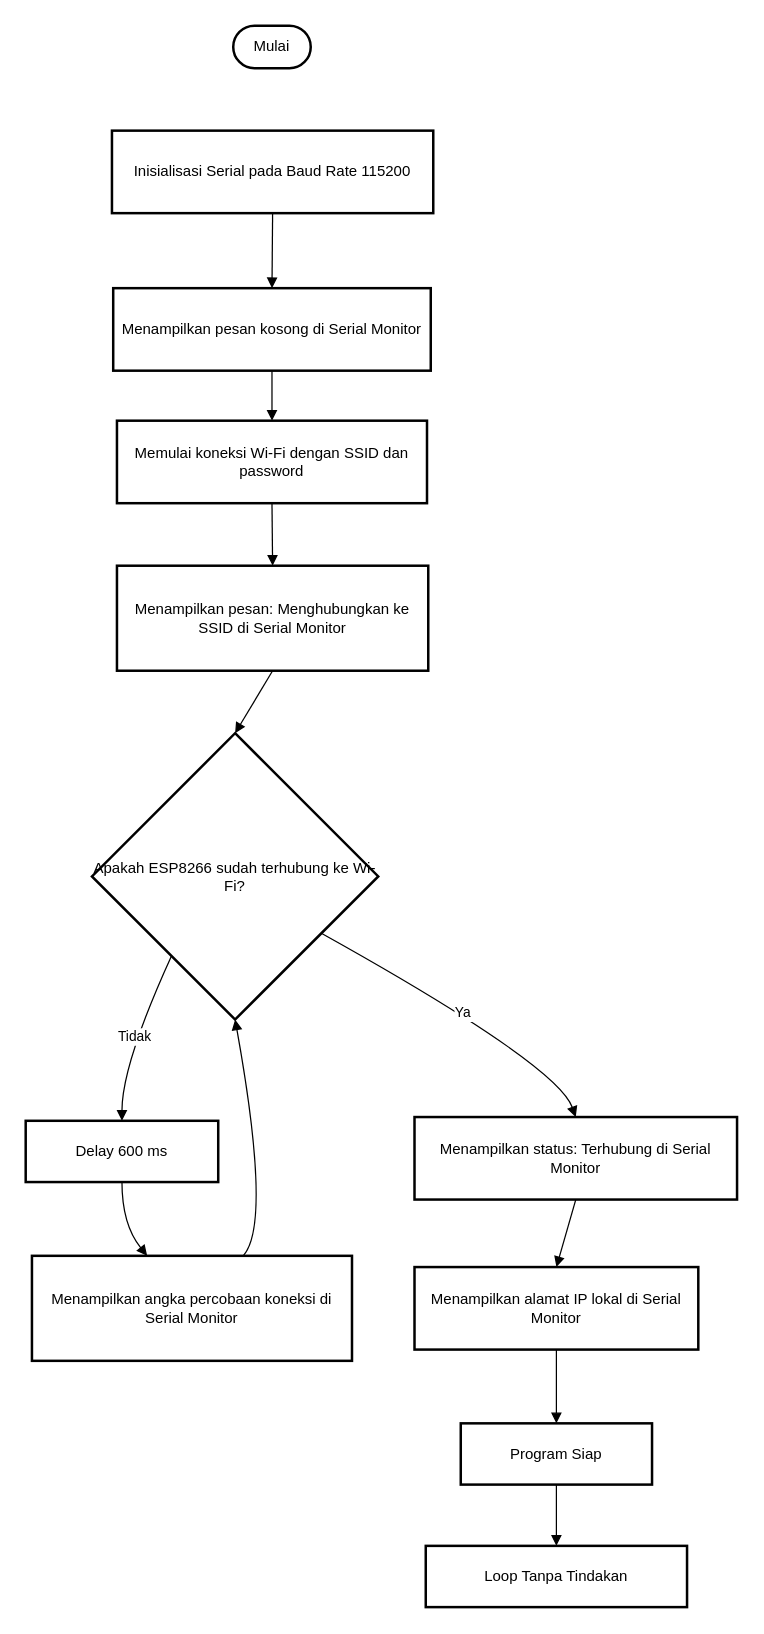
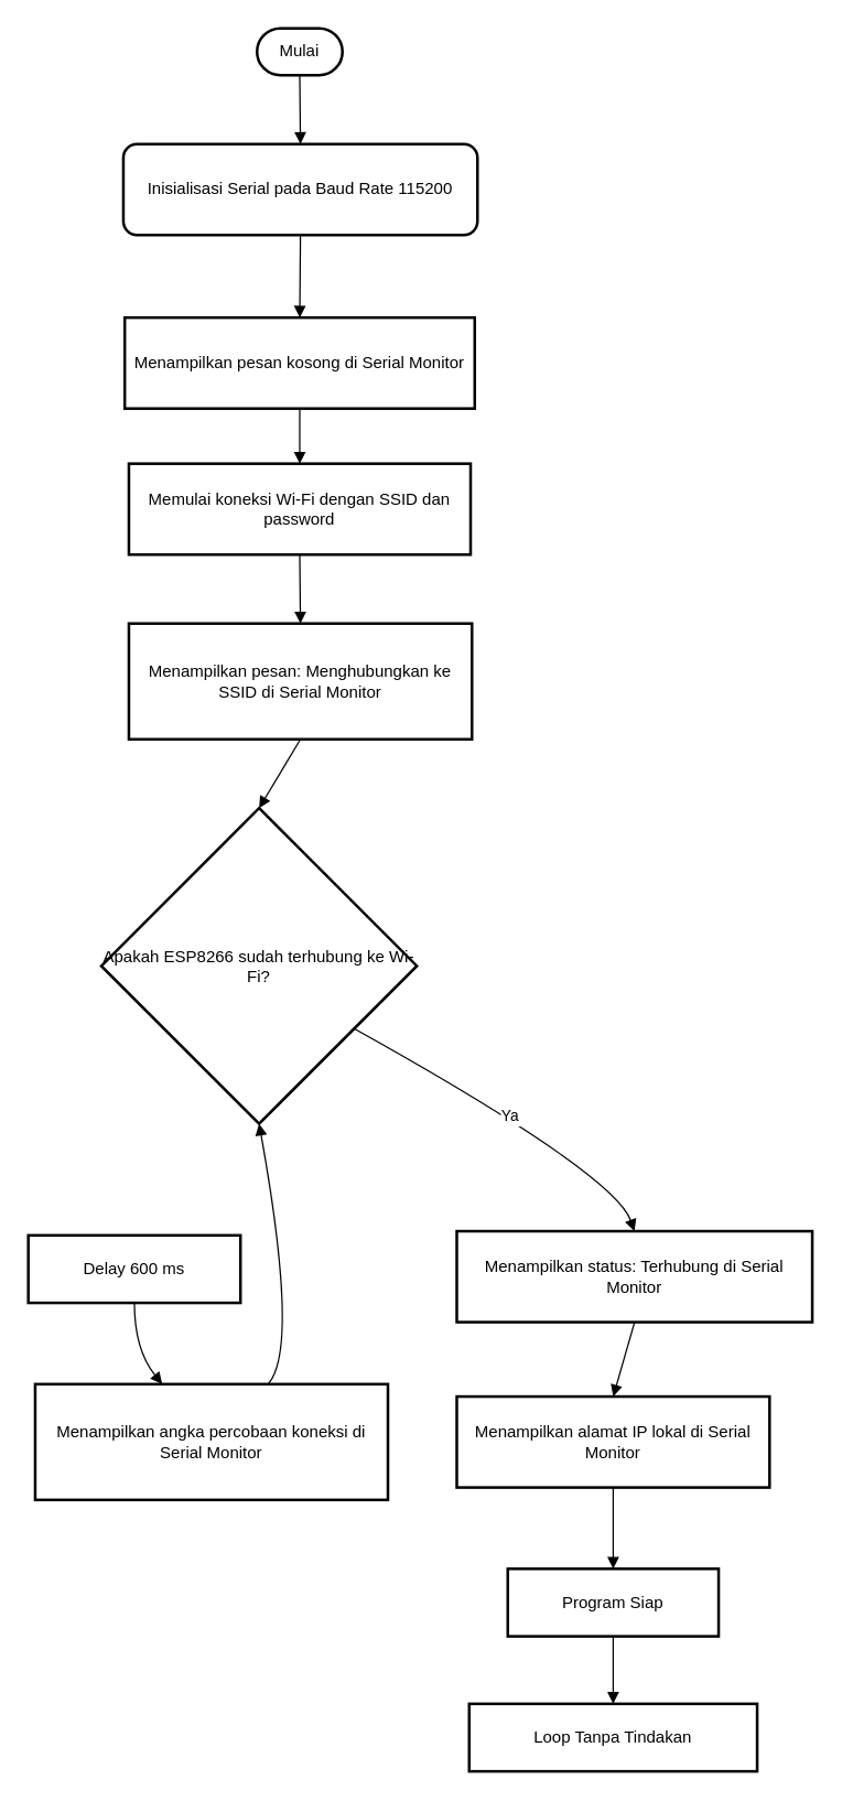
  <mxCell id="0" />
  <mxCell id="1" parent="0" />
  <mxCell id="2" value="Mulai" style="rounded=1;whiteSpace=wrap;arcSize=50;strokeWidth=2;" vertex="1" parent="1"><mxGeometry x="186" y="20" width="62" height="34" as="geometry" /></mxCell>
- <mxCell id="3" value="Inisialisasi Serial pada Baud Rate 115200" style="whiteSpace=wrap;strokeWidth=2;" vertex="1" parent="1"><mxGeometry x="89" y="104" width="257" height="66" as="geometry" /></mxCell>
+ <mxCell id="3" value="Inisialisasi Serial pada Baud Rate 115200" style="whiteSpace=wrap;strokeWidth=2;rounded=1;" vertex="1" parent="1"><mxGeometry x="89" y="104" width="257" height="66" as="geometry" /></mxCell>
  <mxCell id="4" value="Menampilkan pesan kosong di Serial Monitor" style="whiteSpace=wrap;strokeWidth=2;" vertex="1" parent="1"><mxGeometry x="90" y="230" width="254" height="66" as="geometry" /></mxCell>
  <mxCell id="5" value="Memulai koneksi Wi-Fi dengan SSID dan password" style="whiteSpace=wrap;strokeWidth=2;" vertex="1" parent="1"><mxGeometry x="93" y="336" width="248" height="66" as="geometry" /></mxCell>
  <mxCell id="6" value="Menampilkan pesan: Menghubungkan ke SSID di Serial Monitor" style="whiteSpace=wrap;strokeWidth=2;" vertex="1" parent="1"><mxGeometry x="93" y="452" width="249" height="84" as="geometry" /></mxCell>
  <mxCell id="7" value="Apakah ESP8266 sudah terhubung ke Wi-Fi?" style="rhombus;strokeWidth=2;whiteSpace=wrap;" vertex="1" parent="1"><mxGeometry x="73" y="586" width="229" height="229" as="geometry" /></mxCell>
  <mxCell id="8" value="Delay 600 ms" style="whiteSpace=wrap;strokeWidth=2;" vertex="1" parent="1"><mxGeometry x="20" y="896" width="154" height="49" as="geometry" /></mxCell>
  <mxCell id="9" value="Menampilkan angka percobaan koneksi di Serial Monitor" style="whiteSpace=wrap;strokeWidth=2;" vertex="1" parent="1"><mxGeometry x="25" y="1004" width="256" height="84" as="geometry" /></mxCell>
  <mxCell id="10" value="Menampilkan status: Terhubung di Serial Monitor" style="whiteSpace=wrap;strokeWidth=2;" vertex="1" parent="1"><mxGeometry x="331" y="893" width="258" height="66" as="geometry" /></mxCell>
  <mxCell id="11" value="Menampilkan alamat IP lokal di Serial Monitor" style="whiteSpace=wrap;strokeWidth=2;" vertex="1" parent="1"><mxGeometry x="331" y="1013" width="227" height="66" as="geometry" /></mxCell>
  <mxCell id="12" value="Program Siap" style="whiteSpace=wrap;strokeWidth=2;" vertex="1" parent="1"><mxGeometry x="368" y="1138" width="153" height="49" as="geometry" /></mxCell>
  <mxCell id="13" value="Loop Tanpa Tindakan" style="whiteSpace=wrap;strokeWidth=2;" vertex="1" parent="1"><mxGeometry x="340" y="1236" width="209" height="49" as="geometry" /></mxCell>
+ <mxCell id="14" value="" style="curved=1;startArrow=none;endArrow=block;exitX=0.5;exitY=0.99;entryX=0.5;entryY=-0.01;rounded=0;" edge="1" parent="1" source="2" target="3"><mxGeometry relative="1" as="geometry"><Array as="points" /></mxGeometry></mxCell>
  <mxCell id="15" value="" style="curved=1;startArrow=none;endArrow=block;exitX=0.5;exitY=1;entryX=0.5;entryY=0;rounded=0;" edge="1" parent="1" source="3" target="4"><mxGeometry relative="1" as="geometry"><Array as="points" /></mxGeometry></mxCell>
  <mxCell id="16" value="" style="curved=1;startArrow=none;endArrow=block;exitX=0.5;exitY=1;entryX=0.5;entryY=0;rounded=0;" edge="1" parent="1" source="4" target="5"><mxGeometry relative="1" as="geometry"><Array as="points" /></mxGeometry></mxCell>
  <mxCell id="17" value="" style="curved=1;startArrow=none;endArrow=block;exitX=0.5;exitY=1.01;entryX=0.5;entryY=0.01;rounded=0;" edge="1" parent="1" source="5" target="6"><mxGeometry relative="1" as="geometry"><Array as="points" /></mxGeometry></mxCell>
  <mxCell id="18" value="" style="curved=1;startArrow=none;endArrow=block;exitX=0.5;exitY=1;entryX=0.5;entryY=0;rounded=0;" edge="1" parent="1" source="6" target="7"><mxGeometry relative="1" as="geometry"><Array as="points" /></mxGeometry></mxCell>
- <mxCell id="19" value="Tidak" style="curved=1;startArrow=none;endArrow=block;exitX=0.1;exitY=1;entryX=0.5;entryY=0.01;rounded=0;" edge="1" parent="1" source="7" target="8"><mxGeometry relative="1" as="geometry"><Array as="points"><mxPoint x="97" y="851" /></Array></mxGeometry></mxCell>
  <mxCell id="20" value="" style="curved=1;startArrow=none;endArrow=block;exitX=0.5;exitY=1;entryX=0.36;entryY=0;rounded=0;" edge="1" parent="1" source="8" target="9"><mxGeometry relative="1" as="geometry"><Array as="points"><mxPoint x="97" y="979" /></Array></mxGeometry></mxCell>
  <mxCell id="21" value="" style="curved=1;startArrow=none;endArrow=block;exitX=0.66;exitY=0;entryX=0.5;entryY=1;rounded=0;" edge="1" parent="1" source="9" target="7"><mxGeometry relative="1" as="geometry"><Array as="points"><mxPoint x="217" y="979" /></Array></mxGeometry></mxCell>
  <mxCell id="22" value="Ya" style="curved=1;startArrow=none;endArrow=block;exitX=1;exitY=0.83;entryX=0.5;entryY=-0.01;rounded=0;" edge="1" parent="1" source="7" target="10"><mxGeometry relative="1" as="geometry"><Array as="points"><mxPoint x="445" y="851" /></Array></mxGeometry></mxCell>
  <mxCell id="23" value="" style="curved=1;startArrow=none;endArrow=block;exitX=0.5;exitY=1;entryX=0.5;entryY=-0.01;rounded=0;" edge="1" parent="1" source="10" target="11"><mxGeometry relative="1" as="geometry"><Array as="points" /></mxGeometry></mxCell>
  <mxCell id="24" value="" style="curved=1;startArrow=none;endArrow=block;exitX=0.5;exitY=1;entryX=0.5;entryY=-0.01;rounded=0;" edge="1" parent="1" source="11" target="12"><mxGeometry relative="1" as="geometry"><Array as="points" /></mxGeometry></mxCell>
  <mxCell id="25" value="" style="curved=1;startArrow=none;endArrow=block;exitX=0.5;exitY=0.99;entryX=0.5;entryY=0.01;rounded=0;" edge="1" parent="1" source="12" target="13"><mxGeometry relative="1" as="geometry"><Array as="points" /></mxGeometry></mxCell>
